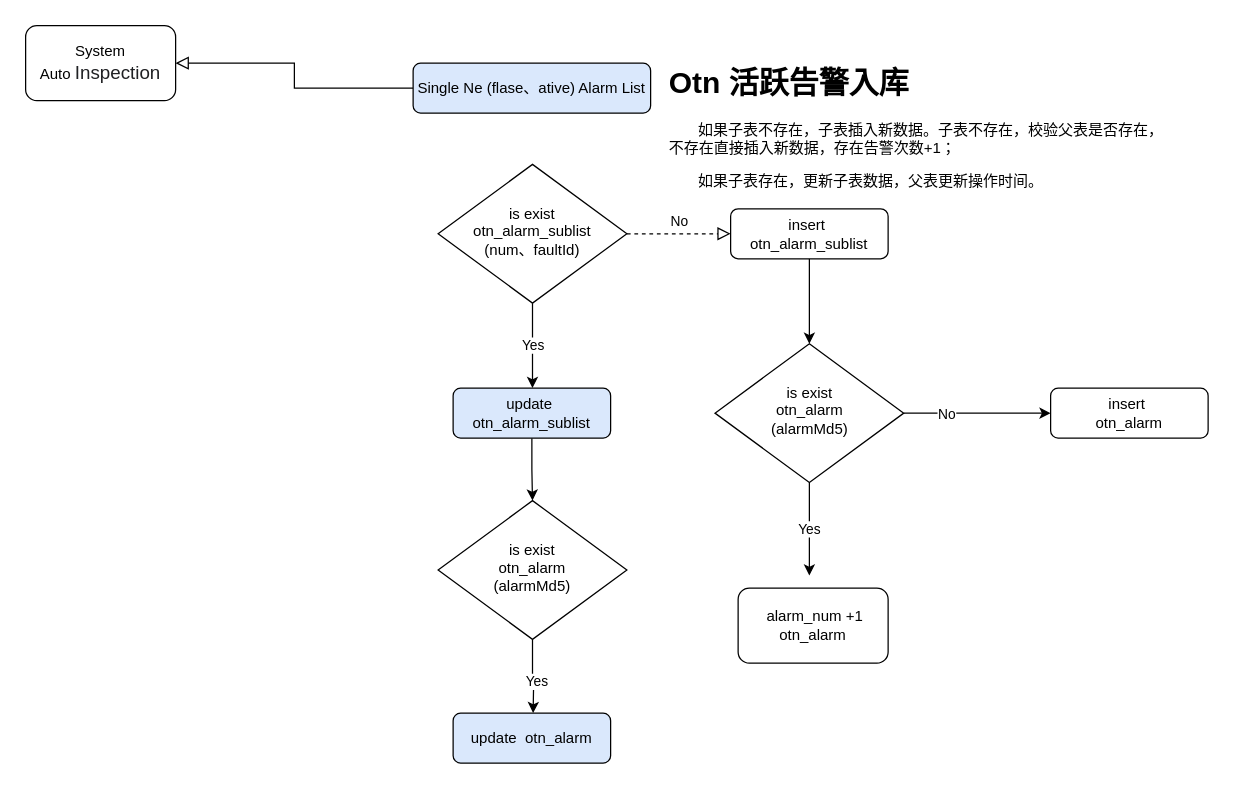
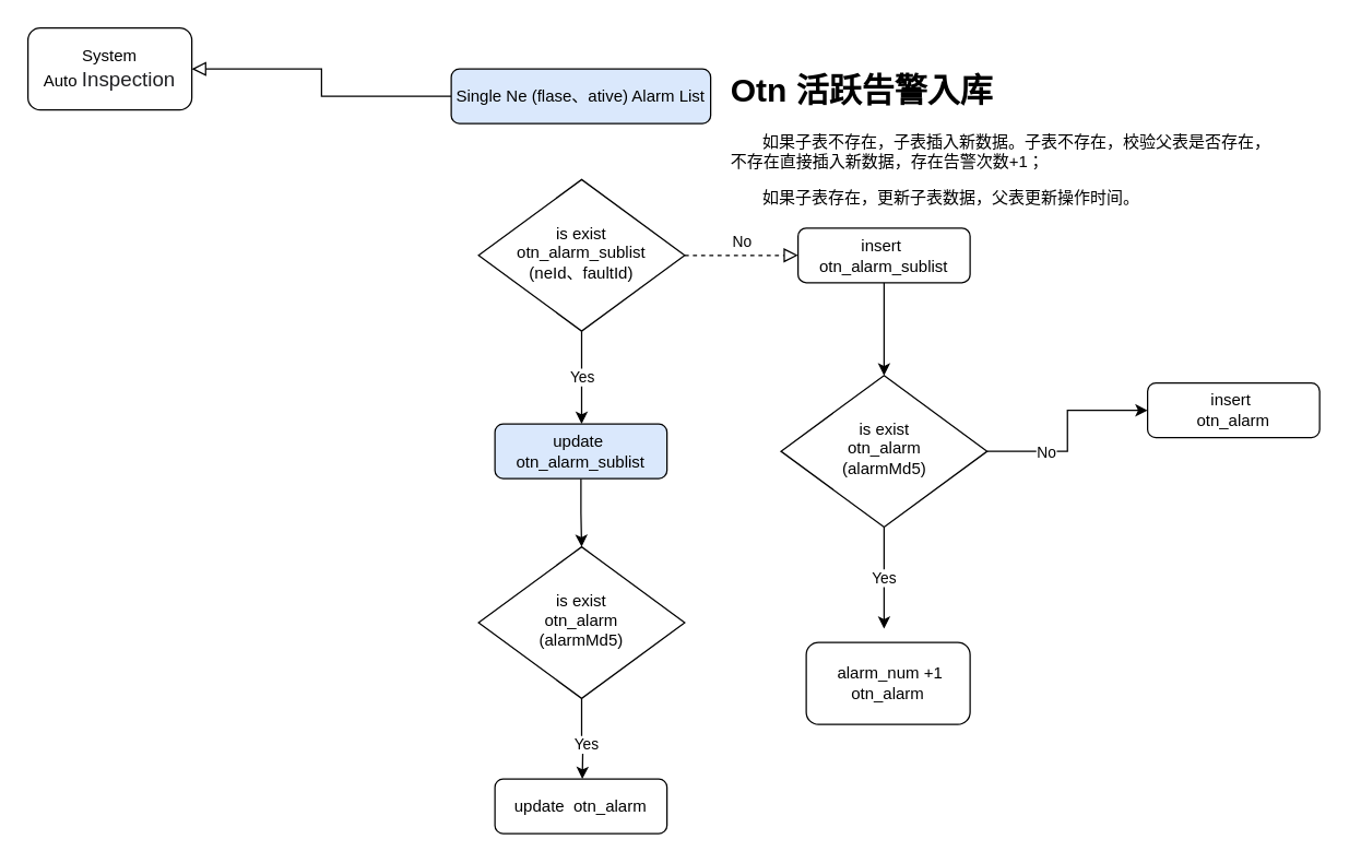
  <mxCell id="0" />
  <mxCell id="1" parent="0" />
  <mxCell id="2" value="" style="rounded=0;html=1;jettySize=auto;orthogonalLoop=1;fontSize=11;endArrow=block;endFill=0;endSize=8;strokeWidth=1;shadow=0;labelBackgroundColor=none;edgeStyle=orthogonalEdgeStyle;" parent="1" source="3" target="22" edge="1"><mxGeometry relative="1" as="geometry" /></mxCell>
  <mxCell id="3" value="Single Ne (flase、ative) Alarm List" style="rounded=1;whiteSpace=wrap;html=1;fontSize=12;glass=0;strokeWidth=1;shadow=0;fillColor=#dae8fc;" parent="1" vertex="1"><mxGeometry x="330" y="50" width="190" height="40" as="geometry" /></mxCell>
  <mxCell id="4" value="No" style="edgeStyle=orthogonalEdgeStyle;rounded=0;html=1;jettySize=auto;orthogonalLoop=1;fontSize=11;endArrow=block;endFill=0;endSize=8;strokeWidth=1;shadow=0;labelBackgroundColor=none;dashed=1;" parent="1" source="6" target="8" edge="1"><mxGeometry y="10" relative="1" as="geometry"><mxPoint as="offset" /></mxGeometry></mxCell>
  <mxCell id="5" value="Yes" style="edgeStyle=orthogonalEdgeStyle;rounded=0;orthogonalLoop=1;jettySize=auto;html=1;" edge="1" parent="1" source="6"><mxGeometry relative="1" as="geometry"><mxPoint x="425.5" y="310" as="targetPoint" /></mxGeometry></mxCell>
- <mxCell id="6" value="is exist&lt;br&gt;otn_alarm_sublist&lt;br&gt;(num、faultId)" style="rhombus;whiteSpace=wrap;html=1;shadow=0;fontFamily=Helvetica;fontSize=12;align=center;strokeWidth=1;spacing=6;spacingTop=-4;" parent="1" vertex="1"><mxGeometry x="350" y="131" width="151" height="111" as="geometry" /></mxCell>
+ <mxCell id="6" value="is exist&lt;br&gt;otn_alarm_sublist&lt;br&gt;(neId、faultId)" style="rhombus;whiteSpace=wrap;html=1;shadow=0;fontFamily=Helvetica;fontSize=12;align=center;strokeWidth=1;spacing=6;spacingTop=-4;" parent="1" vertex="1"><mxGeometry x="350" y="131" width="151" height="111" as="geometry" /></mxCell>
  <mxCell id="7" style="edgeStyle=orthogonalEdgeStyle;rounded=0;orthogonalLoop=1;jettySize=auto;html=1;entryX=0.5;entryY=0;entryDx=0;entryDy=0;" edge="1" parent="1" source="8" target="12"><mxGeometry relative="1" as="geometry" /></mxCell>
  <mxCell id="8" value="insert&amp;nbsp; otn_alarm_sublist" style="rounded=1;whiteSpace=wrap;html=1;fontSize=12;glass=0;strokeWidth=1;shadow=0;" parent="1" vertex="1"><mxGeometry x="584" y="166.5" width="126" height="40" as="geometry" /></mxCell>
  <mxCell id="9" style="edgeStyle=orthogonalEdgeStyle;rounded=0;orthogonalLoop=1;jettySize=auto;html=1;entryX=0;entryY=0.5;entryDx=0;entryDy=0;" edge="1" parent="1" source="12" target="19"><mxGeometry relative="1" as="geometry"><mxPoint x="845.5" y="300" as="targetPoint" /></mxGeometry></mxCell>
  <mxCell id="10" value="No" style="edgeLabel;html=1;align=center;verticalAlign=middle;resizable=0;points=[];" vertex="1" connectable="0" parent="9"><mxGeometry x="-0.414" relative="1" as="geometry"><mxPoint as="offset" /></mxGeometry></mxCell>
  <mxCell id="11" value="Yes" style="edgeStyle=orthogonalEdgeStyle;rounded=0;orthogonalLoop=1;jettySize=auto;html=1;" edge="1" parent="1" source="12"><mxGeometry relative="1" as="geometry"><mxPoint x="647" y="460" as="targetPoint" /></mxGeometry></mxCell>
  <mxCell id="12" value="is exist&lt;br&gt;otn_alarm&lt;br&gt;(alarmMd5)" style="rhombus;whiteSpace=wrap;html=1;shadow=0;fontFamily=Helvetica;fontSize=12;align=center;strokeWidth=1;spacing=6;spacingTop=-4;" vertex="1" parent="1"><mxGeometry x="571.5" y="274.5" width="151" height="111" as="geometry" /></mxCell>
  <mxCell id="13" style="edgeStyle=orthogonalEdgeStyle;rounded=0;orthogonalLoop=1;jettySize=auto;html=1;entryX=0.5;entryY=0;entryDx=0;entryDy=0;" edge="1" parent="1" source="14" target="17"><mxGeometry relative="1" as="geometry" /></mxCell>
  <mxCell id="14" value="update&amp;nbsp; otn_alarm_sublist" style="rounded=1;whiteSpace=wrap;html=1;fontSize=12;glass=0;strokeWidth=1;shadow=0;fillColor=#dae8fc;" vertex="1" parent="1"><mxGeometry x="362" y="310" width="126" height="40" as="geometry" /></mxCell>
  <mxCell id="15" style="edgeStyle=orthogonalEdgeStyle;rounded=0;orthogonalLoop=1;jettySize=auto;html=1;" edge="1" parent="1" source="17"><mxGeometry relative="1" as="geometry"><mxPoint x="426" y="570" as="targetPoint" /></mxGeometry></mxCell>
  <mxCell id="16" value="Yes" style="edgeLabel;html=1;align=center;verticalAlign=middle;resizable=0;points=[];" vertex="1" connectable="0" parent="15"><mxGeometry x="0.092" y="2" relative="1" as="geometry"><mxPoint y="1" as="offset" /></mxGeometry></mxCell>
  <mxCell id="17" value="is exist&lt;br&gt;otn_alarm&lt;br&gt;(alarmMd5)" style="rhombus;whiteSpace=wrap;html=1;shadow=0;fontFamily=Helvetica;fontSize=12;align=center;strokeWidth=1;spacing=6;spacingTop=-4;" vertex="1" parent="1"><mxGeometry x="350" y="400" width="151" height="111" as="geometry" /></mxCell>
- <mxCell id="18" value="update&amp;nbsp; otn_alarm" style="rounded=1;whiteSpace=wrap;html=1;fontSize=12;glass=0;strokeWidth=1;shadow=0;fillColor=#dae8fc;" vertex="1" parent="1"><mxGeometry x="362" y="570" width="126" height="40" as="geometry" /></mxCell>
- <mxCell id="19" value="insert&amp;nbsp; &lt;br&gt;otn_alarm" style="rounded=1;whiteSpace=wrap;html=1;fontSize=12;glass=0;strokeWidth=1;shadow=0;" vertex="1" parent="1"><mxGeometry x="840" y="310" width="126" height="40" as="geometry" /></mxCell>
+ <mxCell id="18" value="update&amp;nbsp; otn_alarm" style="rounded=1;whiteSpace=wrap;html=1;fontSize=12;glass=0;strokeWidth=1;shadow=0;" vertex="1" parent="1"><mxGeometry x="362" y="570" width="126" height="40" as="geometry" /></mxCell>
+ <mxCell id="19" value="insert&amp;nbsp; &lt;br&gt;otn_alarm" style="rounded=1;whiteSpace=wrap;html=1;fontSize=12;glass=0;strokeWidth=1;shadow=0;" vertex="1" parent="1"><mxGeometry x="840" y="280" width="126" height="40" as="geometry" /></mxCell>
  <mxCell id="20" value="&amp;nbsp;alarm_num +1&lt;br&gt;otn_alarm" style="rounded=1;whiteSpace=wrap;html=1;" vertex="1" parent="1"><mxGeometry x="590" y="470" width="120" height="60" as="geometry" /></mxCell>
  <mxCell id="21" value="&lt;h1&gt;Otn 活跃告警入库&lt;/h1&gt;&lt;p&gt;&amp;nbsp; &amp;nbsp; &amp;nbsp; &amp;nbsp;如果子表不存在，子表插入新数据。子表不存在，校验父表是否存在，不存在直接插入新数据，存在告警次数+1；&lt;/p&gt;&lt;p&gt;&amp;nbsp; &amp;nbsp; &amp;nbsp; &amp;nbsp;如果子表存在，更新子表数据，父表更新操作时间。&lt;/p&gt;" style="text;html=1;strokeColor=none;fillColor=none;spacing=5;spacingTop=-20;whiteSpace=wrap;overflow=hidden;rounded=0;" vertex="1" parent="1"><mxGeometry x="530" y="46" width="410" height="120" as="geometry" /></mxCell>
  <mxCell id="22" value="System Auto&amp;nbsp;&lt;span style=&quot;color: rgb(32 , 33 , 36) ; font-family: inherit ; text-align: left&quot;&gt;&lt;font style=&quot;font-size: 15px&quot;&gt;Inspection&lt;/font&gt;&lt;/span&gt;" style="rounded=1;whiteSpace=wrap;html=1;" vertex="1" parent="1"><mxGeometry x="20" y="20" width="120" height="60" as="geometry" /></mxCell>
